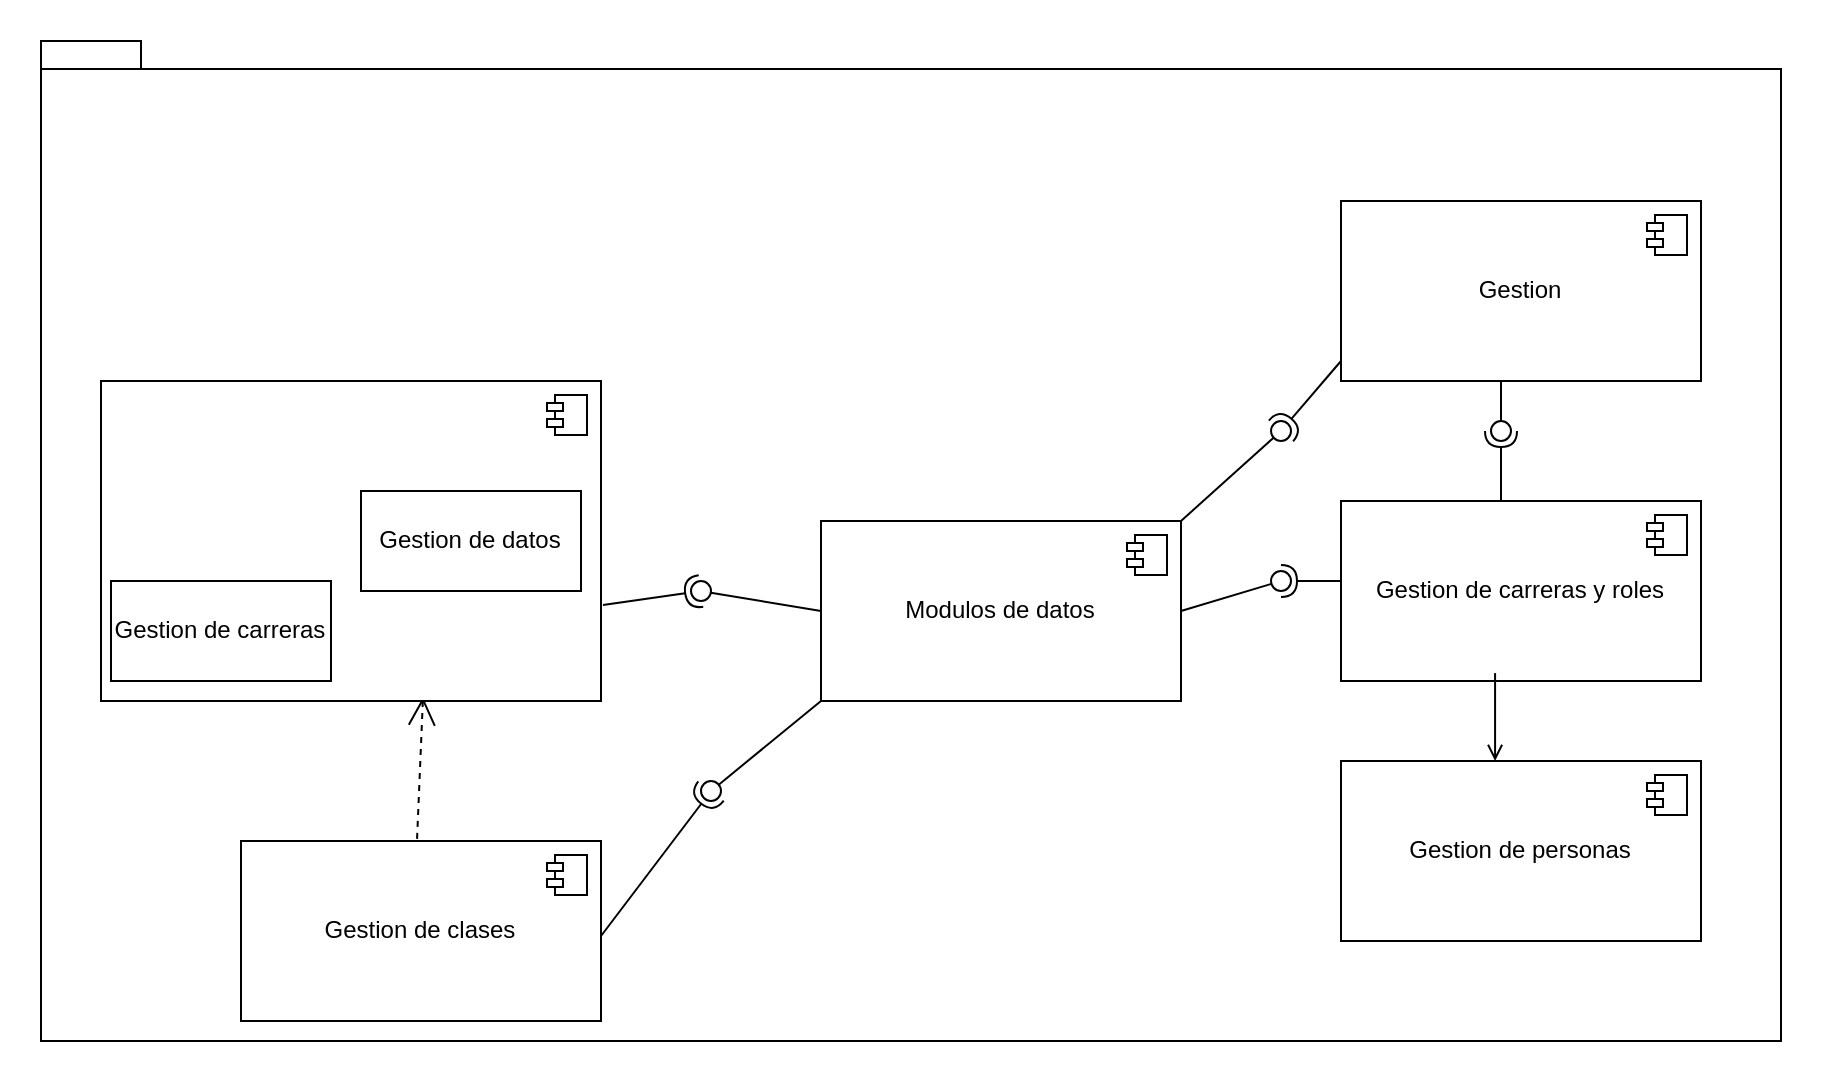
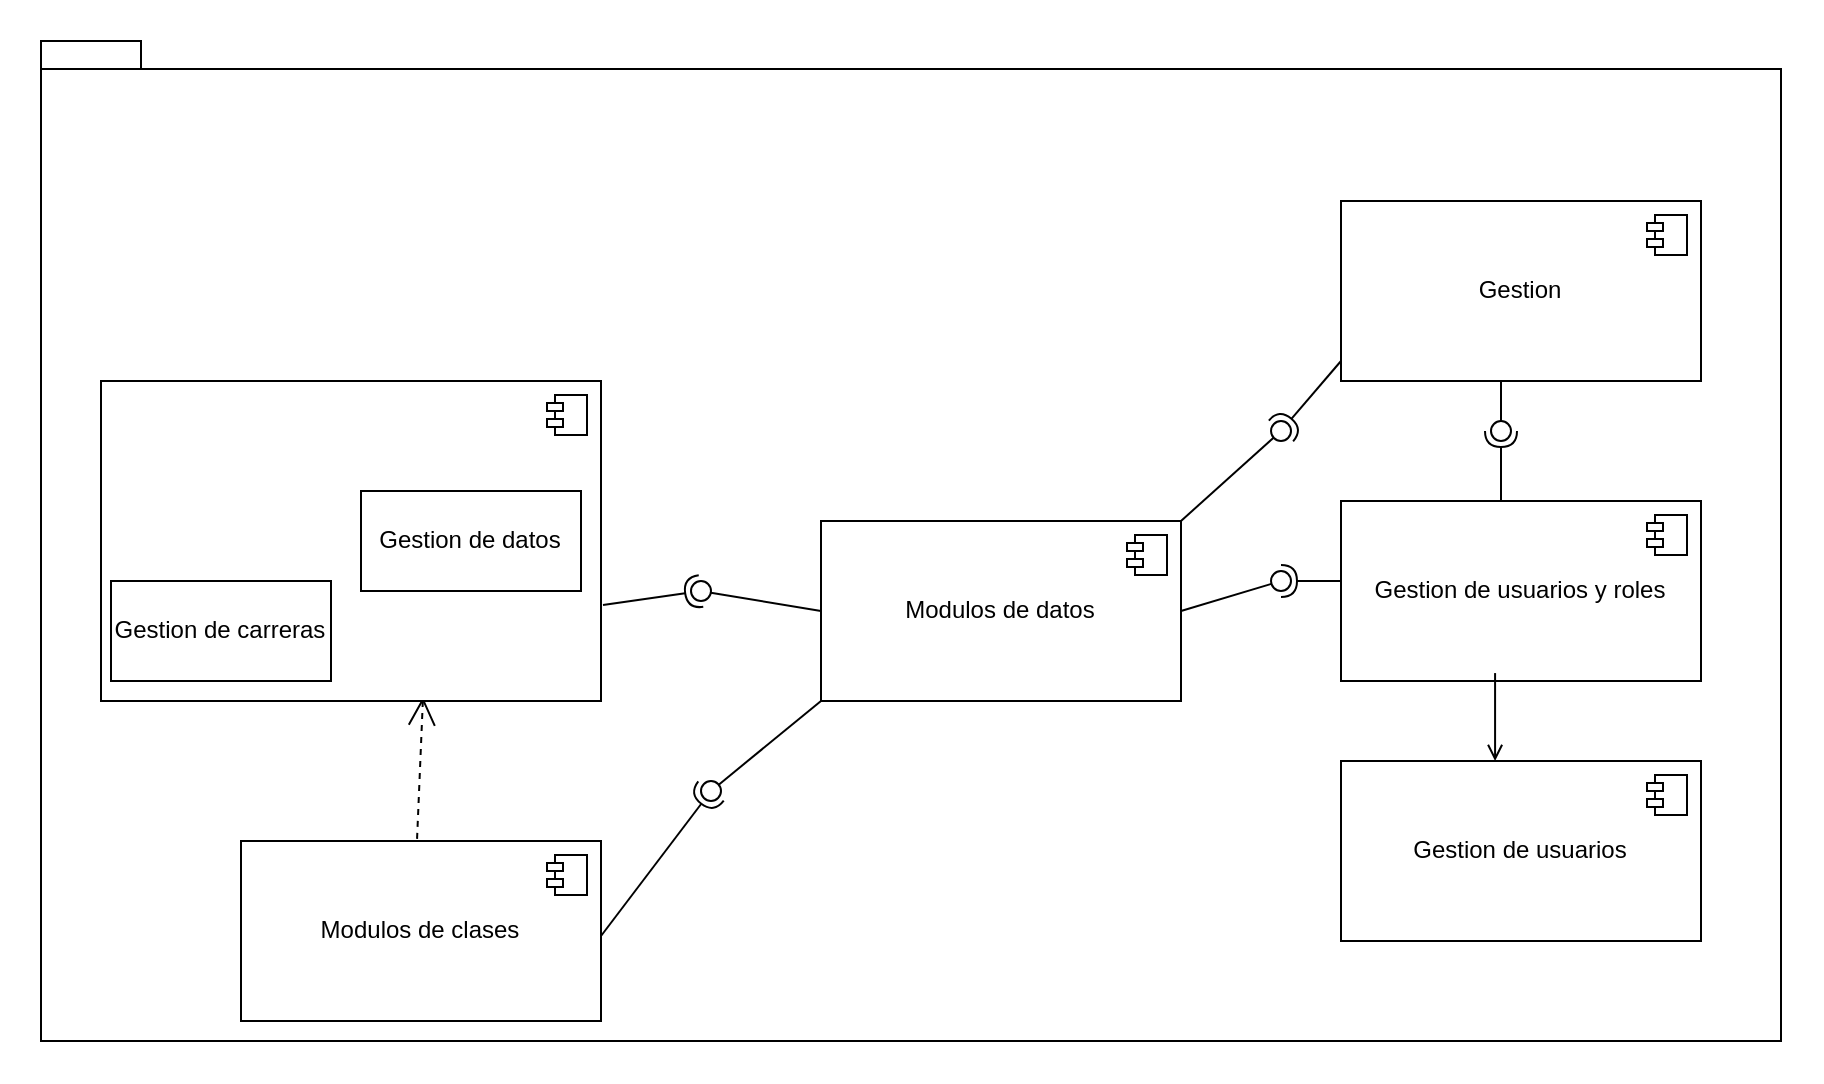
  <mxCell id="0" />
  <mxCell id="1" parent="0" />
  <mxCell id="2" value="package" style="shape=folder;fontStyle=1;spacingTop=10;tabWidth=40;tabHeight=14;tabPosition=left;html=1;whiteSpace=wrap;" vertex="1" parent="1"><mxGeometry x="20" width="870" height="500" as="geometry" y="20" /></mxCell>
  <mxCell id="3" value="Modulos de datos" style="html=1;dropTarget=0;whiteSpace=wrap;" parent="1" vertex="1"><mxGeometry x="410" y="260" width="180" height="90" as="geometry" /></mxCell>
  <mxCell id="4" value="" style="shape=module;jettyWidth=8;jettyHeight=4;" parent="3" vertex="1"><mxGeometry x="1" width="20" height="20" relative="1" as="geometry"><mxPoint x="-27" y="7" as="offset" /></mxGeometry></mxCell>
  <mxCell id="5" value="" style="ellipse;whiteSpace=wrap;html=1;align=center;aspect=fixed;fillColor=none;strokeColor=none;resizable=0;perimeter=centerPerimeter;rotatable=0;allowArrows=0;points=[];outlineConnect=1;" parent="1" vertex="1"><mxGeometry x="425" y="210" width="10" height="10" as="geometry" /></mxCell>
  <mxCell id="6" value="" style="ellipse;whiteSpace=wrap;html=1;align=center;aspect=fixed;fillColor=none;strokeColor=none;resizable=0;perimeter=centerPerimeter;rotatable=0;allowArrows=0;points=[];outlineConnect=1;" parent="1" vertex="1"><mxGeometry x="375" y="200" width="10" height="10" as="geometry" /></mxCell>
  <mxCell id="7" value="" style="rounded=0;orthogonalLoop=1;jettySize=auto;html=1;endArrow=halfCircle;endFill=0;endSize=6;strokeWidth=1;sketch=0;exitX=1;exitY=0.5;exitDx=0;exitDy=0;" parent="1" target="9" edge="1"><mxGeometry relative="1" as="geometry"><mxPoint x="300" y="467.5" as="sourcePoint" /></mxGeometry></mxCell>
  <mxCell id="8" value="" style="rounded=0;orthogonalLoop=1;jettySize=auto;html=1;endArrow=oval;endFill=0;sketch=0;sourcePerimeterSpacing=0;targetPerimeterSpacing=0;endSize=10;exitX=0;exitY=1;exitDx=0;exitDy=0;" parent="1" source="3" target="9" edge="1"><mxGeometry relative="1" as="geometry"><mxPoint x="390" y="350" as="sourcePoint" /></mxGeometry></mxCell>
  <mxCell id="9" value="" style="ellipse;whiteSpace=wrap;html=1;align=center;aspect=fixed;fillColor=none;strokeColor=none;resizable=0;perimeter=centerPerimeter;rotatable=0;allowArrows=0;points=[];outlineConnect=1;" parent="1" vertex="1"><mxGeometry x="350" y="390" width="10" height="10" as="geometry" /></mxCell>
  <mxCell id="10" value="" style="rounded=0;orthogonalLoop=1;jettySize=auto;html=1;endArrow=halfCircle;endFill=0;endSize=6;strokeWidth=1;sketch=0;" parent="1" target="12" edge="1"><mxGeometry relative="1" as="geometry"><mxPoint x="750" y="250" as="sourcePoint" /></mxGeometry></mxCell>
  <mxCell id="11" value="" style="rounded=0;orthogonalLoop=1;jettySize=auto;html=1;endArrow=oval;endFill=0;sketch=0;sourcePerimeterSpacing=0;targetPerimeterSpacing=0;endSize=10;exitX=0.5;exitY=1;exitDx=0;exitDy=0;" parent="1" target="12" edge="1"><mxGeometry relative="1" as="geometry"><mxPoint x="750" y="180" as="sourcePoint" /></mxGeometry></mxCell>
  <mxCell id="12" value="" style="ellipse;whiteSpace=wrap;html=1;align=center;aspect=fixed;fillColor=none;strokeColor=none;resizable=0;perimeter=centerPerimeter;rotatable=0;allowArrows=0;points=[];outlineConnect=1;" parent="1" vertex="1"><mxGeometry x="745" y="210" width="10" height="10" as="geometry" /></mxCell>
  <mxCell id="13" value="" style="rounded=0;orthogonalLoop=1;jettySize=auto;html=1;endArrow=halfCircle;endFill=0;endSize=6;strokeWidth=1;sketch=0;exitX=1.004;exitY=0.7;exitDx=0;exitDy=0;exitPerimeter=0;" parent="1" source="32" target="15" edge="1"><mxGeometry relative="1" as="geometry"><mxPoint x="302.1" y="301" as="sourcePoint" /></mxGeometry></mxCell>
  <mxCell id="14" value="" style="rounded=0;orthogonalLoop=1;jettySize=auto;html=1;endArrow=oval;endFill=0;sketch=0;sourcePerimeterSpacing=0;targetPerimeterSpacing=0;endSize=10;exitX=0;exitY=0.5;exitDx=0;exitDy=0;" parent="1" source="3" target="15" edge="1"><mxGeometry relative="1" as="geometry"><mxPoint x="390" y="290" as="sourcePoint" /></mxGeometry></mxCell>
  <mxCell id="15" value="" style="ellipse;whiteSpace=wrap;html=1;align=center;aspect=fixed;fillColor=none;strokeColor=none;resizable=0;perimeter=centerPerimeter;rotatable=0;allowArrows=0;points=[];outlineConnect=1;" parent="1" vertex="1"><mxGeometry x="345" y="290" width="10" height="10" as="geometry" /></mxCell>
  <mxCell id="16" value="" style="rounded=0;orthogonalLoop=1;jettySize=auto;html=1;endArrow=halfCircle;endFill=0;endSize=6;strokeWidth=1;sketch=0;exitX=0;exitY=0.5;exitDx=0;exitDy=0;" parent="1" target="18" edge="1"><mxGeometry relative="1" as="geometry"><mxPoint x="670" y="290" as="sourcePoint" /></mxGeometry></mxCell>
  <mxCell id="17" value="" style="rounded=0;orthogonalLoop=1;jettySize=auto;html=1;endArrow=oval;endFill=0;sketch=0;sourcePerimeterSpacing=0;targetPerimeterSpacing=0;endSize=10;exitX=1;exitY=0.5;exitDx=0;exitDy=0;" parent="1" source="3" target="18" edge="1"><mxGeometry relative="1" as="geometry"><mxPoint x="620" y="290" as="sourcePoint" /></mxGeometry></mxCell>
  <mxCell id="18" value="" style="ellipse;whiteSpace=wrap;html=1;align=center;aspect=fixed;fillColor=none;strokeColor=none;resizable=0;perimeter=centerPerimeter;rotatable=0;allowArrows=0;points=[];outlineConnect=1;" parent="1" vertex="1"><mxGeometry x="635" y="285" width="10" height="10" as="geometry" /></mxCell>
  <mxCell id="19" value="" style="rounded=0;orthogonalLoop=1;jettySize=auto;html=1;endArrow=halfCircle;endFill=0;endSize=6;strokeWidth=1;sketch=0;exitX=0;exitY=1;exitDx=0;exitDy=0;" parent="1" target="21" edge="1"><mxGeometry relative="1" as="geometry"><mxPoint x="670" y="180" as="sourcePoint" /></mxGeometry></mxCell>
  <mxCell id="20" value="" style="rounded=0;orthogonalLoop=1;jettySize=auto;html=1;endArrow=oval;endFill=0;sketch=0;sourcePerimeterSpacing=0;targetPerimeterSpacing=0;endSize=10;exitX=1;exitY=0;exitDx=0;exitDy=0;" parent="1" source="3" target="21" edge="1"><mxGeometry relative="1" as="geometry"><mxPoint x="620" y="215" as="sourcePoint" /></mxGeometry></mxCell>
  <mxCell id="21" value="" style="ellipse;whiteSpace=wrap;html=1;align=center;aspect=fixed;fillColor=none;strokeColor=none;resizable=0;perimeter=centerPerimeter;rotatable=0;allowArrows=0;points=[];outlineConnect=1;" parent="1" vertex="1"><mxGeometry x="635" y="210" width="10" height="10" as="geometry" /></mxCell>
  <mxCell id="22" value="" style="endArrow=open;endSize=12;dashed=1;html=1;rounded=0;entryX=0.644;entryY=0.988;entryDx=0;entryDy=0;entryPerimeter=0;exitX=0.459;exitY=-0.011;exitDx=0;exitDy=0;exitPerimeter=0;" parent="1" target="32" edge="1"><mxGeometry width="160" relative="1" as="geometry"><mxPoint x="208.03" y="418.955" as="sourcePoint" /><mxPoint x="209.1" y="369" as="targetPoint" /></mxGeometry></mxCell>
- <mxCell id="23" value="Gestion de clases" style="html=1;dropTarget=0;whiteSpace=wrap;" parent="1" vertex="1"><mxGeometry x="120" y="420" width="180" height="90" as="geometry" /></mxCell>
+ <mxCell id="23" value="Modulos de clases" style="html=1;dropTarget=0;whiteSpace=wrap;" parent="1" vertex="1"><mxGeometry x="120" y="420" width="180" height="90" as="geometry" /></mxCell>
  <mxCell id="24" value="" style="shape=module;jettyWidth=8;jettyHeight=4;" parent="23" vertex="1"><mxGeometry x="1" width="20" height="20" relative="1" as="geometry"><mxPoint x="-27" y="7" as="offset" /></mxGeometry></mxCell>
  <mxCell id="25" value="Gestion" style="html=1;dropTarget=0;whiteSpace=wrap;" parent="1" vertex="1"><mxGeometry x="670" y="100" width="180" height="90" as="geometry" /></mxCell>
  <mxCell id="26" value="" style="shape=module;jettyWidth=8;jettyHeight=4;" parent="25" vertex="1"><mxGeometry x="1" width="20" height="20" relative="1" as="geometry"><mxPoint x="-27" y="7" as="offset" /></mxGeometry></mxCell>
- <mxCell id="27" value="Gestion de carreras y roles" style="html=1;dropTarget=0;whiteSpace=wrap;" parent="1" vertex="1"><mxGeometry x="670" y="250" width="180" height="90" as="geometry" /></mxCell>
+ <mxCell id="27" value="Gestion de usuarios y roles" style="html=1;dropTarget=0;whiteSpace=wrap;" parent="1" vertex="1"><mxGeometry x="670" y="250" width="180" height="90" as="geometry" /></mxCell>
  <mxCell id="28" value="" style="shape=module;jettyWidth=8;jettyHeight=4;" parent="27" vertex="1"><mxGeometry x="1" width="20" height="20" relative="1" as="geometry"><mxPoint x="-27" y="7" as="offset" /></mxGeometry></mxCell>
- <mxCell id="29" value="Gestion de personas" style="html=1;dropTarget=0;whiteSpace=wrap;" parent="1" vertex="1"><mxGeometry x="670" y="380" width="180" height="90" as="geometry" /></mxCell>
+ <mxCell id="29" value="Gestion de usuarios" style="html=1;dropTarget=0;whiteSpace=wrap;" parent="1" vertex="1"><mxGeometry x="670" y="380" width="180" height="90" as="geometry" /></mxCell>
  <mxCell id="30" value="" style="shape=module;jettyWidth=8;jettyHeight=4;" parent="29" vertex="1"><mxGeometry x="1" width="20" height="20" relative="1" as="geometry"><mxPoint x="-27" y="7" as="offset" /></mxGeometry></mxCell>
  <mxCell id="31" value="" style="endArrow=open;endFill=1;html=1;edgeStyle=orthogonalEdgeStyle;align=left;verticalAlign=top;rounded=0;entryX=0.428;entryY=0;entryDx=0;entryDy=0;entryPerimeter=0;exitX=0.428;exitY=0.956;exitDx=0;exitDy=0;exitPerimeter=0;" parent="1" source="27" target="29" edge="1"><mxGeometry x="-1" relative="1" as="geometry"><mxPoint x="740" y="340" as="sourcePoint" /><mxPoint x="900" y="340" as="targetPoint" /></mxGeometry></mxCell>
  <mxCell id="32" value="" style="html=1;dropTarget=0;whiteSpace=wrap;" vertex="1" parent="1"><mxGeometry x="50" y="190" width="250" height="160" as="geometry" /></mxCell>
  <mxCell id="33" value="" style="shape=module;jettyWidth=8;jettyHeight=4;" vertex="1" parent="32"><mxGeometry x="1" width="20" height="20" relative="1" as="geometry"><mxPoint x="-27" y="7" as="offset" /></mxGeometry></mxCell>
  <mxCell id="34" value="Gestion de datos" style="html=1;whiteSpace=wrap;" vertex="1" parent="1"><mxGeometry x="180" y="245" width="110" height="50" as="geometry" /></mxCell>
  <mxCell id="35" value="&lt;br&gt;Gestion de carreras&lt;div&gt;&lt;br&gt;&lt;/div&gt;" style="html=1;whiteSpace=wrap;" vertex="1" parent="1"><mxGeometry x="55" y="290" width="110" height="50" as="geometry" /></mxCell>
